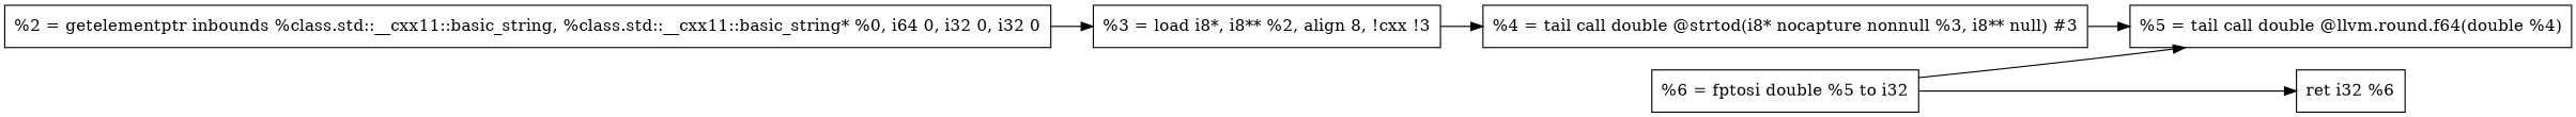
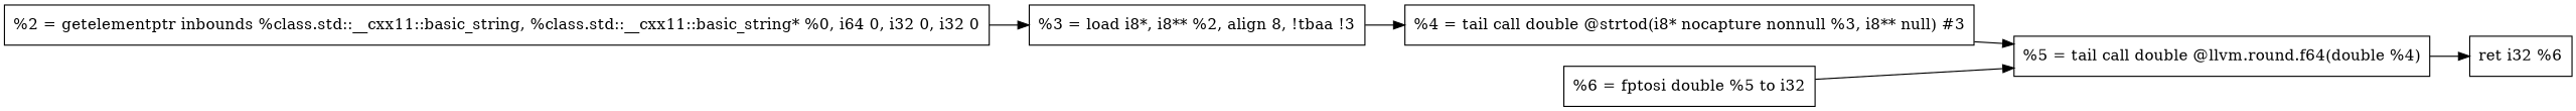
  digraph {
    rankdir=LR
    node [shape=record]
    n1 [label="  %2 = getelementptr inbounds %class.std::__cxx11::basic_string, %class.std::__cxx11::basic_string* %0, i64 0, i32 0, i32 0"]
-   n2 [label="%3 = load i8*, i8** %2, align 8, !cxx !3"]
+   n2 [label="  %3 = load i8*, i8** %2, align 8, !tbaa !3"]
    n3 [label="  %4 = tail call double @strtod(i8* nocapture nonnull %3, i8** null) #3"]
    n4 [label="  %5 = tail call double @llvm.round.f64(double %4)"]
    n5 [label="  %6 = fptosi double %5 to i32"]
    n6 [label="  ret i32 %6"]
    n1 -> n2
    n2 -> n3
    n3 -> n4
    n5 -> n4
-   n5 -> n6
+   n4 -> n6
  }
